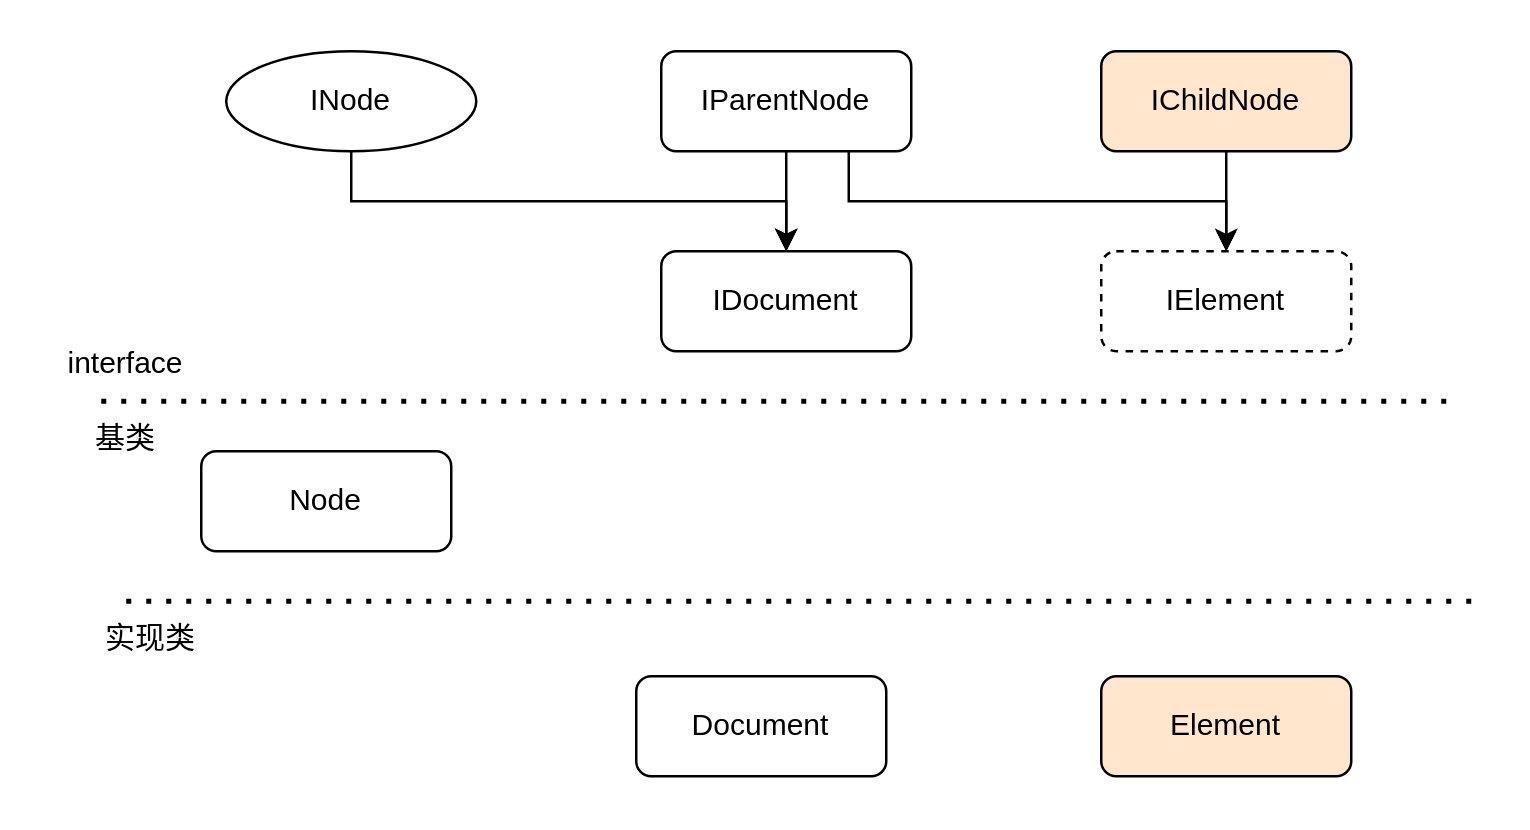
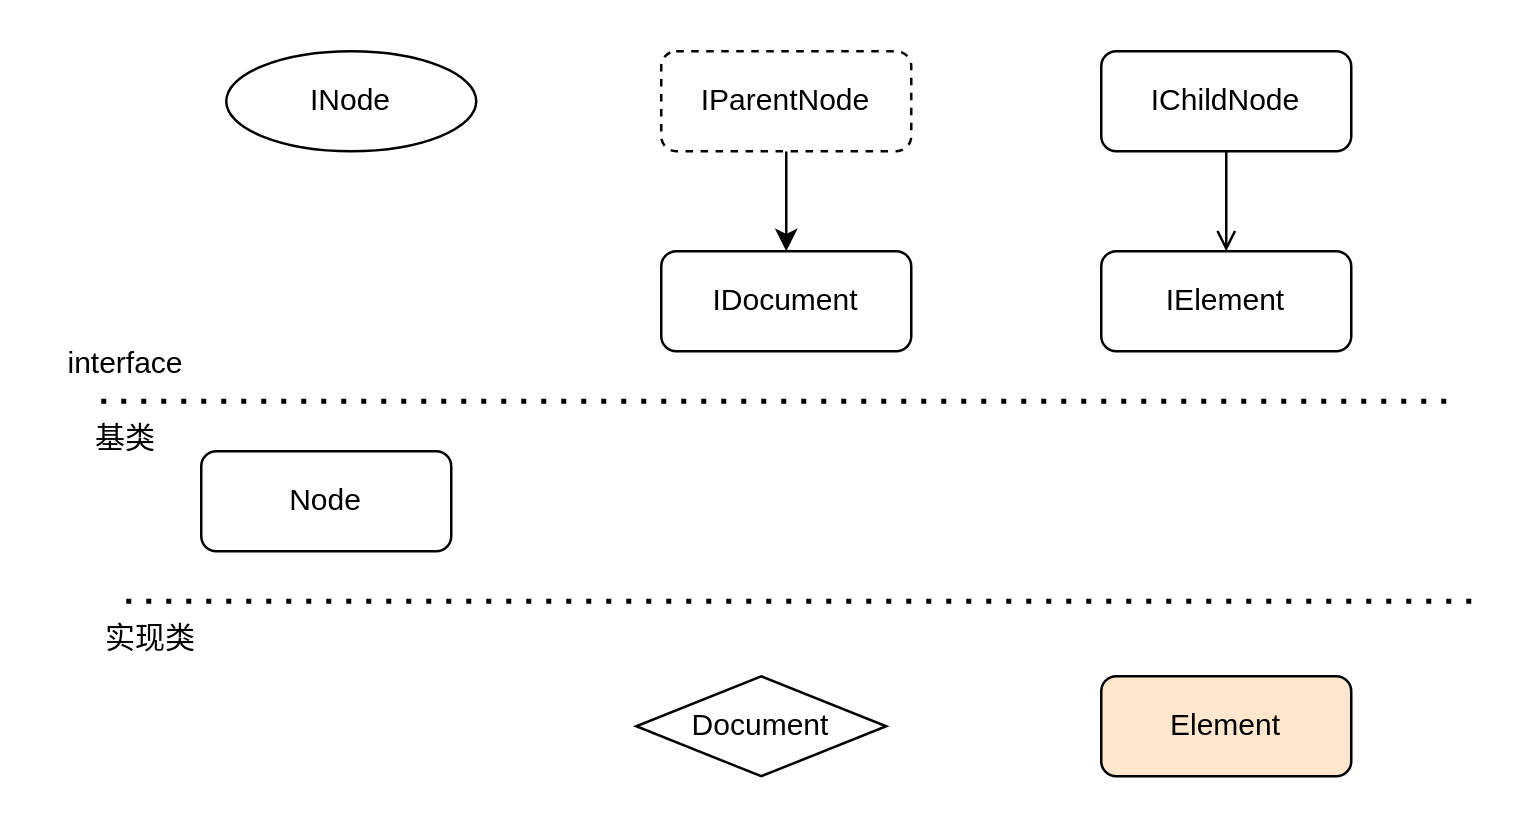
  <mxCell id="0" />
  <mxCell id="1" parent="0" />
- <mxCell id="2" style="edgeStyle=orthogonalEdgeStyle;rounded=0;orthogonalLoop=1;jettySize=auto;html=1;exitX=0.5;exitY=1;exitDx=0;exitDy=0;entryX=0.5;entryY=0;entryDx=0;entryDy=0;" edge="1" parent="1" source="3" target="13"><mxGeometry relative="1" as="geometry" /></mxCell>
  <mxCell id="3" value="INode" style="ellipse;whiteSpace=wrap;html=1;" vertex="1" parent="1"><mxGeometry x="90" y="20" width="100" height="40" as="geometry" /></mxCell>
  <mxCell id="4" style="edgeStyle=orthogonalEdgeStyle;rounded=0;orthogonalLoop=1;jettySize=auto;html=1;exitX=0.5;exitY=1;exitDx=0;exitDy=0;entryX=0.5;entryY=0;entryDx=0;entryDy=0;endArrow=open;" edge="1" parent="1" source="5" target="12"><mxGeometry relative="1" as="geometry" /></mxCell>
- <mxCell id="5" value="IChildNode" style="rounded=1;whiteSpace=wrap;html=1;fillColor=#ffe6cc;" vertex="1" parent="1"><mxGeometry x="440" y="20" width="100" height="40" as="geometry" /></mxCell>
+ <mxCell id="5" value="IChildNode" style="rounded=1;whiteSpace=wrap;html=1;" vertex="1" parent="1"><mxGeometry x="440" y="20" width="100" height="40" as="geometry" /></mxCell>
  <mxCell id="6" style="edgeStyle=orthogonalEdgeStyle;rounded=0;orthogonalLoop=1;jettySize=auto;html=1;exitX=0.5;exitY=1;exitDx=0;exitDy=0;" edge="1" parent="1" source="8"><mxGeometry relative="1" as="geometry"><mxPoint x="314" y="100" as="targetPoint" /></mxGeometry></mxCell>
- <mxCell id="7" style="edgeStyle=orthogonalEdgeStyle;rounded=0;orthogonalLoop=1;jettySize=auto;html=1;exitX=0.75;exitY=1;exitDx=0;exitDy=0;entryX=0.5;entryY=0;entryDx=0;entryDy=0;" edge="1" parent="1" source="8" target="12"><mxGeometry relative="1" as="geometry" /></mxCell>
- <mxCell id="8" value="IParentNode" style="rounded=1;whiteSpace=wrap;html=1;" vertex="1" parent="1"><mxGeometry x="264" y="20" width="100" height="40" as="geometry" /></mxCell>
+ <mxCell id="8" value="IParentNode" style="rounded=1;whiteSpace=wrap;html=1;dashed=1;" vertex="1" parent="1"><mxGeometry x="264" y="20" width="100" height="40" as="geometry" /></mxCell>
  <mxCell id="9" value="Node" style="rounded=1;whiteSpace=wrap;html=1;" vertex="1" parent="1"><mxGeometry x="80" y="180" width="100" height="40" as="geometry" /></mxCell>
- <mxCell id="10" value="Document" style="rounded=1;whiteSpace=wrap;html=1;" vertex="1" parent="1"><mxGeometry x="254" y="270" width="100" height="40" as="geometry" /></mxCell>
+ <mxCell id="10" value="Document" style="rhombus;whiteSpace=wrap;html=1;" vertex="1" parent="1"><mxGeometry x="254" y="270" width="100" height="40" as="geometry" /></mxCell>
  <mxCell id="11" value="Element" style="rounded=1;whiteSpace=wrap;html=1;fillColor=#ffe6cc;" vertex="1" parent="1"><mxGeometry x="440" y="270" width="100" height="40" as="geometry" /></mxCell>
- <mxCell id="12" value="IElement" style="rounded=1;whiteSpace=wrap;html=1;dashed=1;" vertex="1" parent="1"><mxGeometry x="440" y="100" width="100" height="40" as="geometry" /></mxCell>
+ <mxCell id="12" value="IElement" style="rounded=1;whiteSpace=wrap;html=1;" vertex="1" parent="1"><mxGeometry x="440" y="100" width="100" height="40" as="geometry" /></mxCell>
  <mxCell id="13" value="IDocument" style="rounded=1;whiteSpace=wrap;html=1;" vertex="1" parent="1"><mxGeometry x="264" y="100" width="100" height="40" as="geometry" /></mxCell>
  <mxCell id="14" value="" style="endArrow=none;dashed=1;html=1;dashPattern=1 3;strokeWidth=2;rounded=0;" edge="1" parent="1"><mxGeometry width="50" height="50" relative="1" as="geometry"><mxPoint x="40" y="160" as="sourcePoint" /><mxPoint x="580" y="160" as="targetPoint" /></mxGeometry></mxCell>
  <mxCell id="15" value="interface" style="text;html=1;strokeColor=none;fillColor=none;align=center;verticalAlign=middle;whiteSpace=wrap;rounded=0;" vertex="1" parent="1"><mxGeometry x="20" y="130" width="60" height="30" as="geometry" /></mxCell>
  <mxCell id="16" value="基类" style="text;html=1;strokeColor=none;fillColor=none;align=center;verticalAlign=middle;whiteSpace=wrap;rounded=0;" vertex="1" parent="1"><mxGeometry x="20" y="160" width="60" height="30" as="geometry" /></mxCell>
  <mxCell id="17" value="" style="endArrow=none;dashed=1;html=1;dashPattern=1 3;strokeWidth=2;rounded=0;" edge="1" parent="1"><mxGeometry width="50" height="50" relative="1" as="geometry"><mxPoint x="50" y="240" as="sourcePoint" /><mxPoint x="590" y="240" as="targetPoint" /></mxGeometry></mxCell>
  <mxCell id="18" value="实现类" style="text;html=1;strokeColor=none;fillColor=none;align=center;verticalAlign=middle;whiteSpace=wrap;rounded=0;" vertex="1" parent="1"><mxGeometry x="30" y="240" width="60" height="30" as="geometry" /></mxCell>
